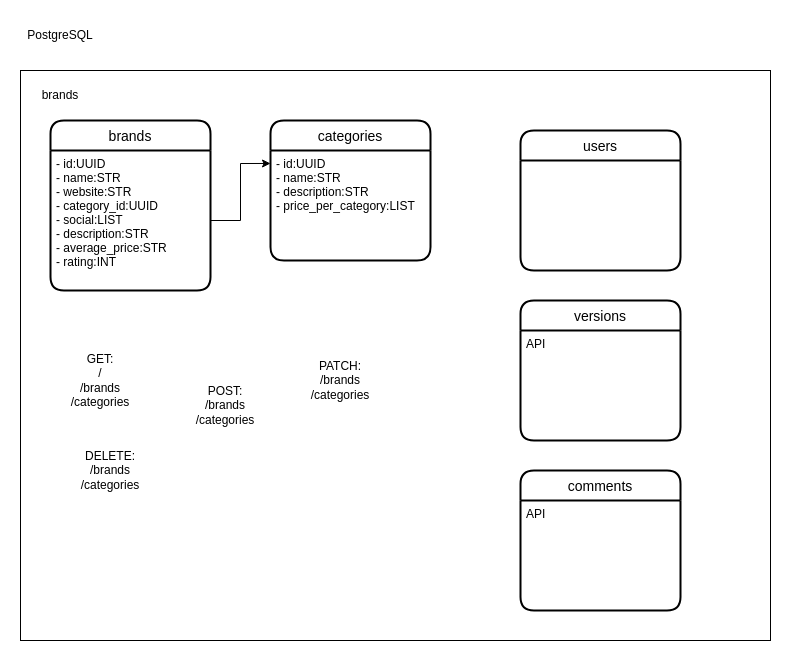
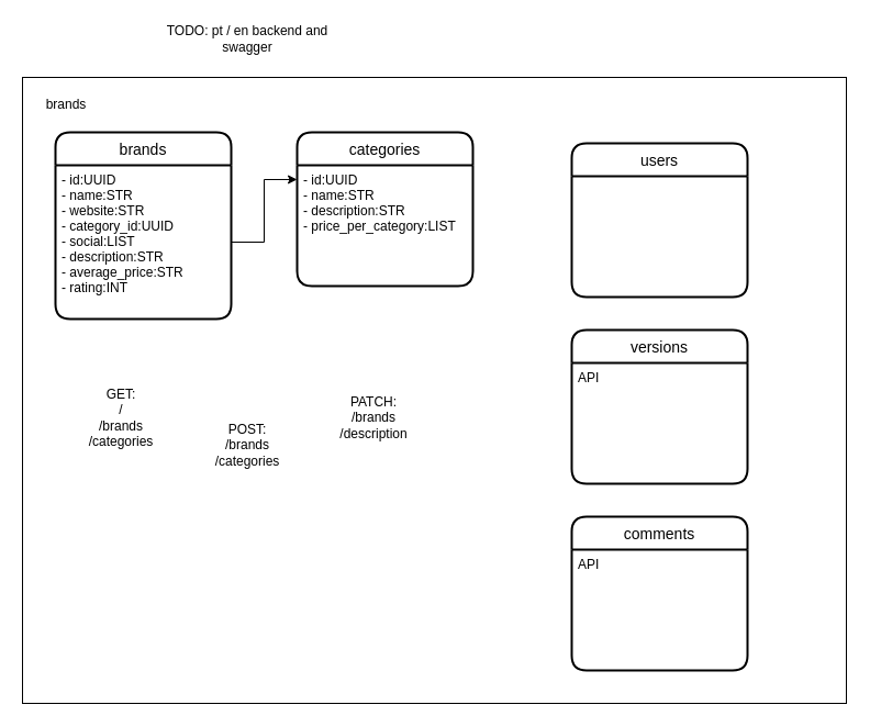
  <mxCell id="0" />
  <mxCell id="1" parent="0" />
- <mxCell id="2" value="PostgreSQL" style="text;html=1;strokeColor=none;fillColor=none;align=center;verticalAlign=middle;whiteSpace=wrap;rounded=0;" vertex="1" parent="1"><mxGeometry x="30" y="20" width="60" height="30" as="geometry" /></mxCell>
  <mxCell id="3" value="" style="rounded=0;whiteSpace=wrap;html=1;" vertex="1" parent="1"><mxGeometry x="20" y="70" width="750" height="570" as="geometry" /></mxCell>
  <mxCell id="4" value="brands" style="text;html=1;strokeColor=none;fillColor=none;align=center;verticalAlign=middle;whiteSpace=wrap;rounded=0;" vertex="1" parent="1"><mxGeometry x="30" y="80" width="60" height="30" as="geometry" /></mxCell>
  <mxCell id="5" value="brands" style="swimlane;childLayout=stackLayout;horizontal=1;startSize=30;horizontalStack=0;rounded=1;fontSize=14;fontStyle=0;strokeWidth=2;resizeParent=0;resizeLast=1;shadow=0;dashed=0;align=center;" vertex="1" parent="1"><mxGeometry x="50" y="120" width="160" height="170" as="geometry" /></mxCell>
  <mxCell id="6" value="- id:UUID&#10;- name:STR&#10;- website:STR&#10;- category_id:UUID&#10;- social:LIST&#10;- description:STR&#10;- average_price:STR&#10;- rating:INT" style="align=left;strokeColor=none;fillColor=none;spacingLeft=4;fontSize=12;verticalAlign=top;resizable=0;rotatable=0;part=1;" vertex="1" parent="5"><mxGeometry y="30" width="160" height="140" as="geometry" /></mxCell>
+ <mxCell id="7" value="TODO: pt / en backend and swagger" style="text;html=1;strokeColor=none;fillColor=none;align=center;verticalAlign=middle;whiteSpace=wrap;rounded=0;" vertex="1" parent="1"><mxGeometry x="150" y="20" width="150" height="30" as="geometry" /></mxCell>
  <mxCell id="8" value="categories" style="swimlane;childLayout=stackLayout;horizontal=1;startSize=30;horizontalStack=0;rounded=1;fontSize=14;fontStyle=0;strokeWidth=2;resizeParent=0;resizeLast=1;shadow=0;dashed=0;align=center;" vertex="1" parent="1"><mxGeometry x="270" y="120" width="160" height="140" as="geometry" /></mxCell>
  <mxCell id="9" value="- id:UUID&#10;- name:STR&#10;- description:STR&#10;- price_per_category:LIST" style="align=left;strokeColor=none;fillColor=none;spacingLeft=4;fontSize=12;verticalAlign=top;resizable=0;rotatable=0;part=1;" vertex="1" parent="8"><mxGeometry y="30" width="160" height="110" as="geometry" /></mxCell>
  <mxCell id="10" style="edgeStyle=orthogonalEdgeStyle;rounded=0;orthogonalLoop=1;jettySize=auto;html=1;exitX=1;exitY=0.5;exitDx=0;exitDy=0;entryX=0;entryY=0.118;entryDx=0;entryDy=0;entryPerimeter=0;" edge="1" parent="1" source="6" target="9"><mxGeometry relative="1" as="geometry" /></mxCell>
- <mxCell id="11" value="GET:&lt;br&gt;/&lt;br&gt;/brands&lt;br&gt;/categories" style="text;html=1;strokeColor=none;fillColor=none;align=center;verticalAlign=middle;whiteSpace=wrap;rounded=0;" vertex="1" parent="1"><mxGeometry x="50" y="340" width="100" height="80" as="geometry" /></mxCell>
+ <mxCell id="11" value="GET:&lt;br&gt;/&lt;br&gt;/brands&lt;br&gt;/categories" style="text;html=1;strokeColor=none;fillColor=none;align=center;verticalAlign=middle;whiteSpace=wrap;rounded=0;" vertex="1" parent="1"><mxGeometry x="60" y="340" width="100" height="80" as="geometry" /></mxCell>
  <mxCell id="12" value="POST:&lt;br&gt;/brands&lt;br&gt;/categories" style="text;html=1;strokeColor=none;fillColor=none;align=center;verticalAlign=middle;whiteSpace=wrap;rounded=0;" vertex="1" parent="1"><mxGeometry x="175" y="365" width="100" height="80" as="geometry" /></mxCell>
- <mxCell id="13" value="PATCH:&lt;br&gt;/brands&lt;br&gt;/categories" style="text;html=1;strokeColor=none;fillColor=none;align=center;verticalAlign=middle;whiteSpace=wrap;rounded=0;" vertex="1" parent="1"><mxGeometry x="290" y="340" width="100" height="80" as="geometry" /></mxCell>
- <mxCell id="14" value="DELETE:&lt;br&gt;/brands&lt;br&gt;/categories" style="text;html=1;strokeColor=none;fillColor=none;align=center;verticalAlign=middle;whiteSpace=wrap;rounded=0;" vertex="1" parent="1"><mxGeometry x="60" y="430" width="100" height="80" as="geometry" /></mxCell>
+ <mxCell id="13" value="PATCH:&lt;br&gt;/brands&lt;br&gt;/description" style="text;html=1;strokeColor=none;fillColor=none;align=center;verticalAlign=middle;whiteSpace=wrap;rounded=0;" vertex="1" parent="1"><mxGeometry x="290" y="340" width="100" height="80" as="geometry" /></mxCell>
  <mxCell id="15" value="versions" style="swimlane;childLayout=stackLayout;horizontal=1;startSize=30;horizontalStack=0;rounded=1;fontSize=14;fontStyle=0;strokeWidth=2;resizeParent=0;resizeLast=1;shadow=0;dashed=0;align=center;" vertex="1" parent="1"><mxGeometry x="520" y="300" width="160" height="140" as="geometry" /></mxCell>
  <mxCell id="16" value="API" style="align=left;strokeColor=none;fillColor=none;spacingLeft=4;fontSize=12;verticalAlign=top;resizable=0;rotatable=0;part=1;" vertex="1" parent="15"><mxGeometry y="30" width="160" height="110" as="geometry" /></mxCell>
  <mxCell id="17" value="comments" style="swimlane;childLayout=stackLayout;horizontal=1;startSize=30;horizontalStack=0;rounded=1;fontSize=14;fontStyle=0;strokeWidth=2;resizeParent=0;resizeLast=1;shadow=0;dashed=0;align=center;" vertex="1" parent="1"><mxGeometry x="520" y="470" width="160" height="140" as="geometry" /></mxCell>
  <mxCell id="18" value="API" style="align=left;strokeColor=none;fillColor=none;spacingLeft=4;fontSize=12;verticalAlign=top;resizable=0;rotatable=0;part=1;" vertex="1" parent="17"><mxGeometry y="30" width="160" height="110" as="geometry" /></mxCell>
  <mxCell id="19" value="users" style="swimlane;childLayout=stackLayout;horizontal=1;startSize=30;horizontalStack=0;rounded=1;fontSize=14;fontStyle=0;strokeWidth=2;resizeParent=0;resizeLast=1;shadow=0;dashed=0;align=center;" vertex="1" parent="1"><mxGeometry x="520" y="130" width="160" height="140" as="geometry" /></mxCell>
